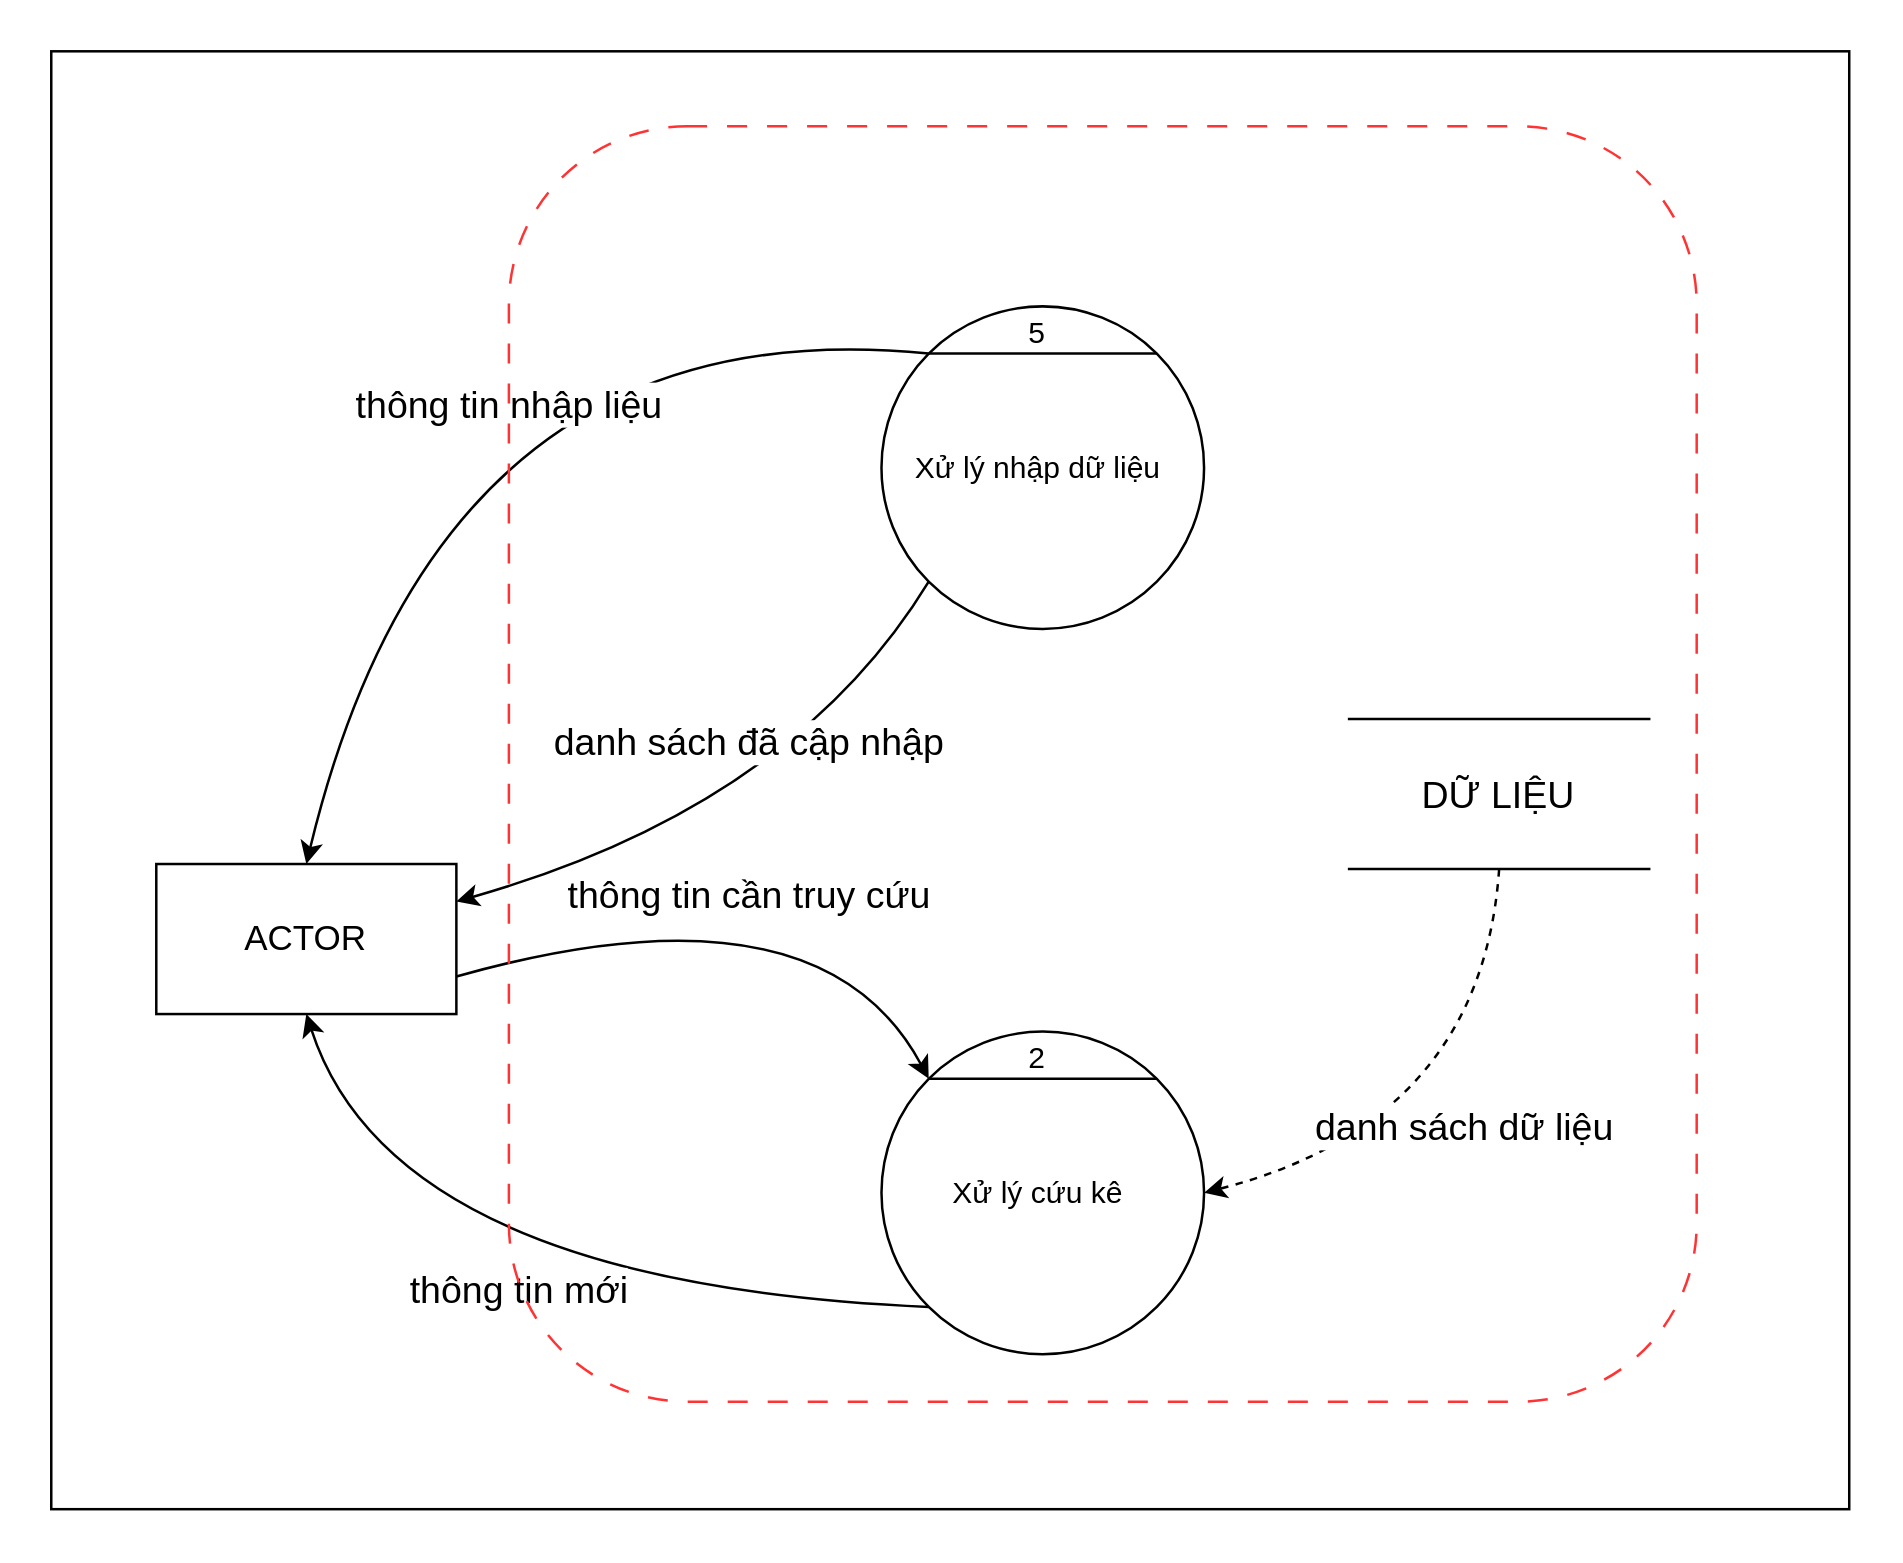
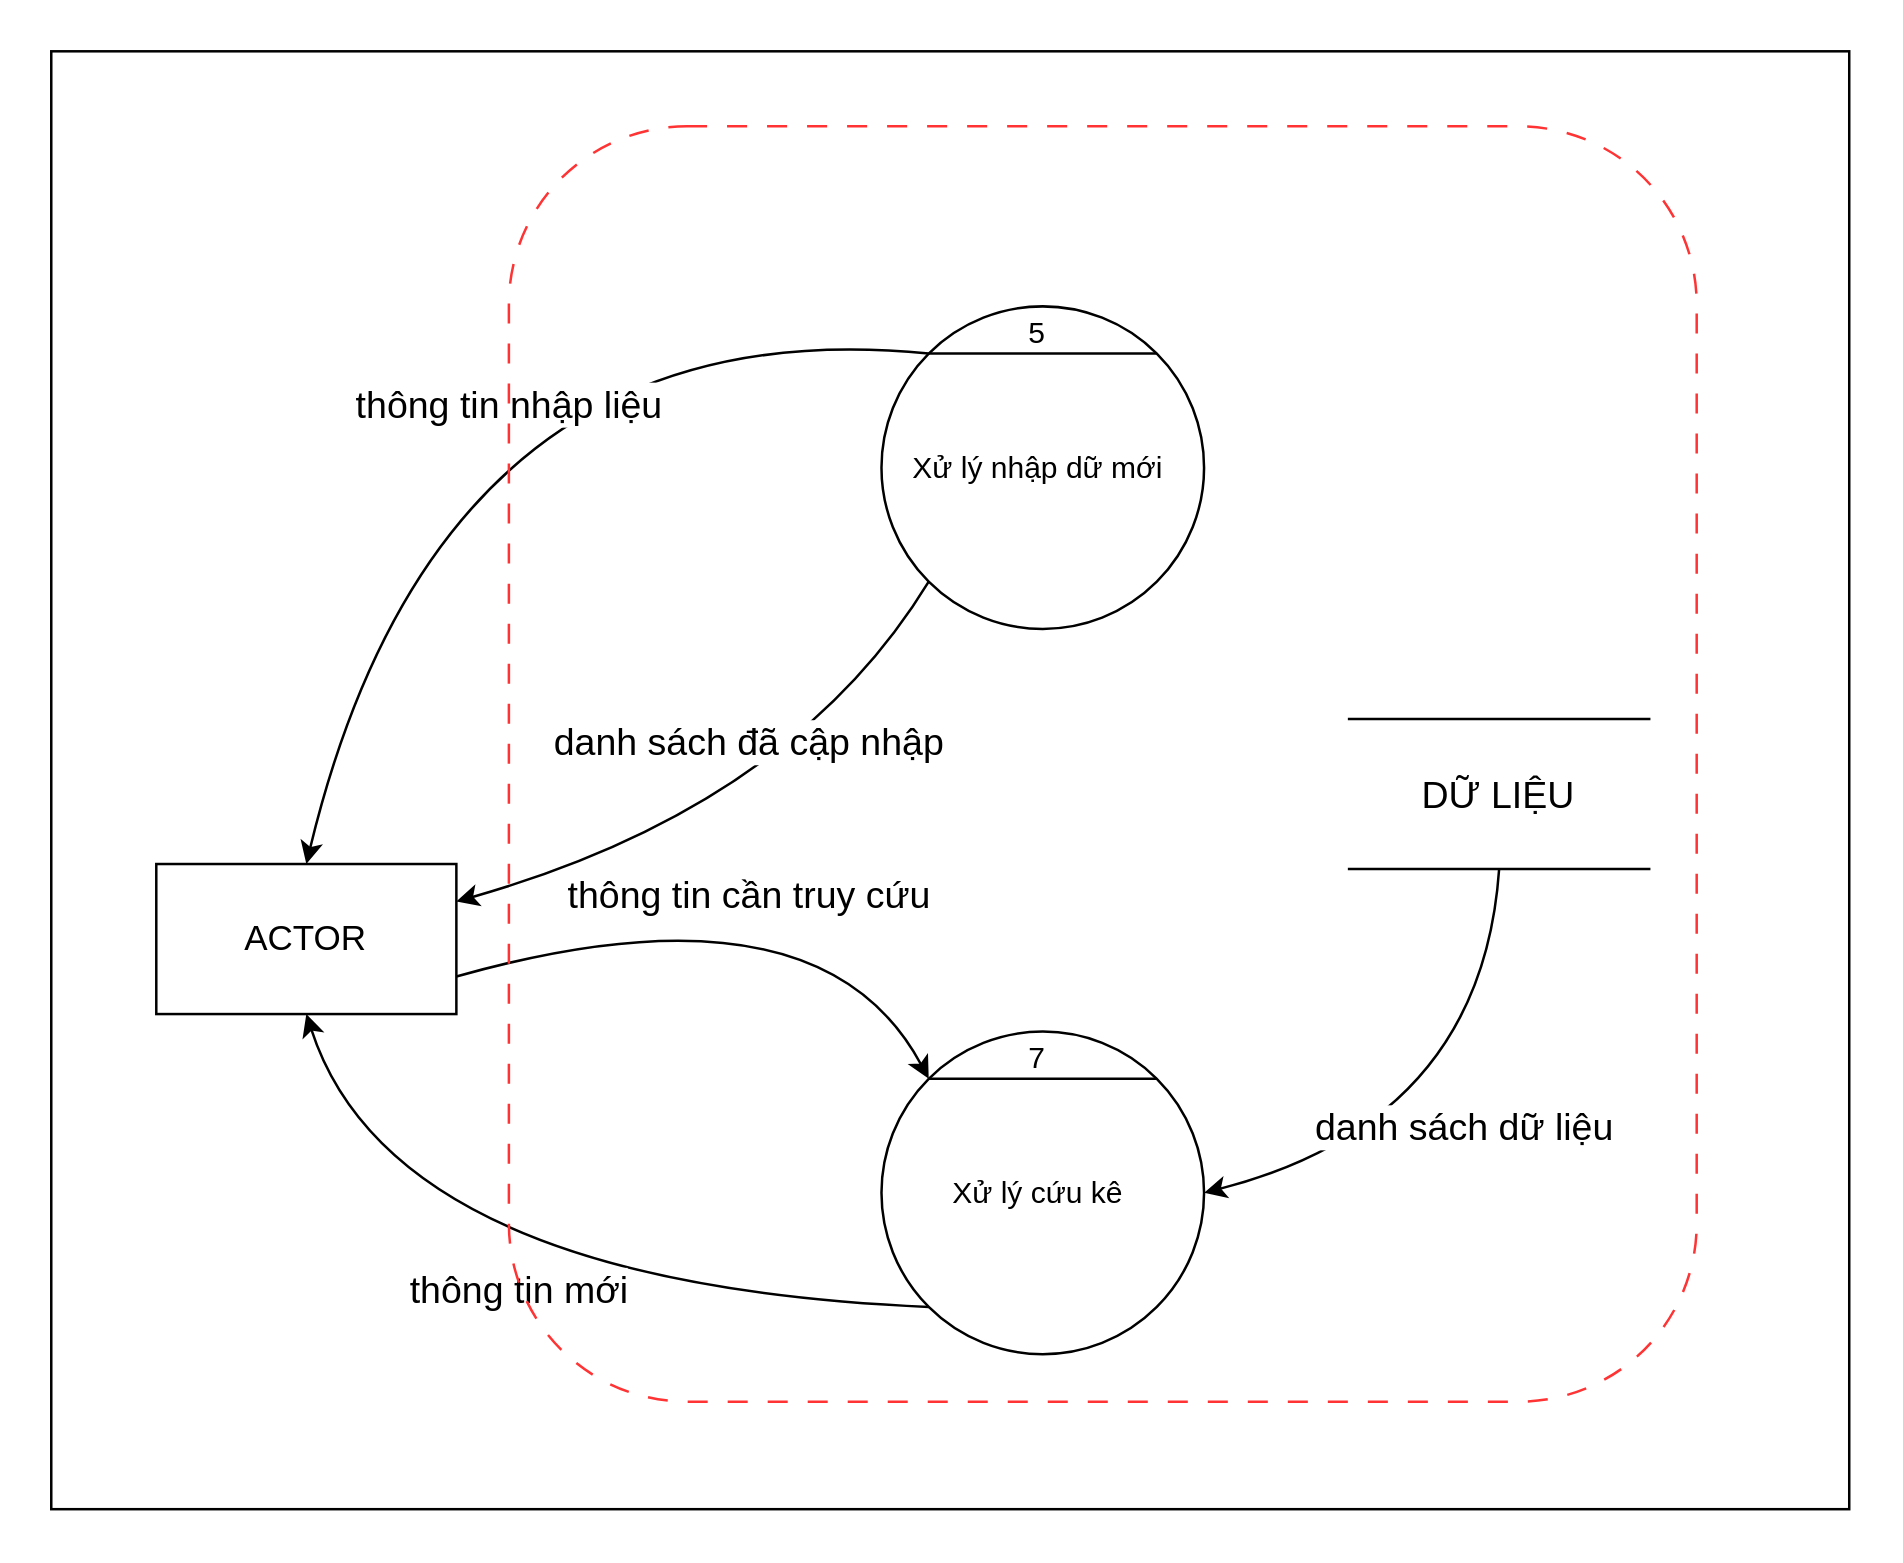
  <mxCell id="0" />
  <mxCell id="1" parent="0" />
  <mxCell id="2" value="&lt;font color=&quot;#000000&quot;&gt;ACTOR&lt;/font&gt;" style="rounded=0;whiteSpace=wrap;html=1;fontSize=14;fontColor=#FFFFFF;" vertex="1" parent="1"><mxGeometry x="62" y="345" width="120" height="60" as="geometry" /></mxCell>
  <mxCell id="3" value="" style="group" vertex="1" connectable="0" parent="1"><mxGeometry x="352" y="120" width="129" height="131" as="geometry" /></mxCell>
- <mxCell id="4" value="Xử lý nhập dữ liệu&amp;nbsp;" style="ellipse;whiteSpace=wrap;html=1;aspect=fixed;" vertex="1" parent="3"><mxGeometry y="2" width="129" height="129" as="geometry" /></mxCell>
+ <mxCell id="4" value="Xử lý nhập dữ mới&amp;nbsp;" style="ellipse;whiteSpace=wrap;html=1;aspect=fixed;" vertex="1" parent="3"><mxGeometry y="2" width="129" height="129" as="geometry" /></mxCell>
  <mxCell id="5" value="5" style="text;html=1;align=center;verticalAlign=middle;resizable=0;points=[];autosize=1;strokeColor=none;fillColor=none;" vertex="1" parent="3"><mxGeometry x="49" width="25" height="26" as="geometry" /></mxCell>
  <mxCell id="6" value="" style="endArrow=none;html=1;exitX=0;exitY=0;exitDx=0;exitDy=0;entryX=1;entryY=0;entryDx=0;entryDy=0;" edge="1" parent="3" source="4" target="4"><mxGeometry width="50" height="50" relative="1" as="geometry"><mxPoint x="391" y="465" as="sourcePoint" /><mxPoint x="441" y="415" as="targetPoint" /></mxGeometry></mxCell>
  <mxCell id="7" value="" style="group" vertex="1" connectable="0" parent="1"><mxGeometry x="352" y="410" width="129" height="131" as="geometry" /></mxCell>
  <mxCell id="8" value="Xử lý cứu kê&amp;nbsp;" style="ellipse;whiteSpace=wrap;html=1;aspect=fixed;" vertex="1" parent="7"><mxGeometry y="2" width="129" height="129" as="geometry" /></mxCell>
- <mxCell id="9" value="2" style="text;html=1;align=center;verticalAlign=middle;resizable=0;points=[];autosize=1;strokeColor=none;fillColor=none;" vertex="1" parent="7"><mxGeometry x="49" width="25" height="26" as="geometry" /></mxCell>
+ <mxCell id="9" value="7" style="text;html=1;align=center;verticalAlign=middle;resizable=0;points=[];autosize=1;strokeColor=none;fillColor=none;" vertex="1" parent="7"><mxGeometry x="49" width="25" height="26" as="geometry" /></mxCell>
  <mxCell id="10" value="" style="endArrow=none;html=1;exitX=0;exitY=0;exitDx=0;exitDy=0;entryX=1;entryY=0;entryDx=0;entryDy=0;" edge="1" parent="7" source="8" target="8"><mxGeometry width="50" height="50" relative="1" as="geometry"><mxPoint x="391" y="465" as="sourcePoint" /><mxPoint x="441" y="415" as="targetPoint" /></mxGeometry></mxCell>
  <mxCell id="11" value="DỮ LIỆU" style="shape=partialRectangle;whiteSpace=wrap;html=1;left=0;right=0;fillColor=none;fontSize=15;" vertex="1" parent="1"><mxGeometry x="539" y="287" width="120" height="60" as="geometry" /></mxCell>
  <mxCell id="12" value="danh sách đã cập nhập&amp;nbsp;" style="curved=1;endArrow=classic;html=1;fontSize=15;entryX=1;entryY=0.25;entryDx=0;entryDy=0;exitX=0;exitY=1;exitDx=0;exitDy=0;" edge="1" parent="1" source="4" target="2"><mxGeometry x="-0.26" y="-27" width="50" height="50" relative="1" as="geometry"><mxPoint x="411" y="249" as="sourcePoint" /><mxPoint x="219" y="272" as="targetPoint" /><Array as="points"><mxPoint x="316" y="322" /></Array><mxPoint x="1" as="offset" /></mxGeometry></mxCell>
  <mxCell id="13" value="thông tin nhập liệu" style="curved=1;endArrow=classic;html=1;fontSize=15;entryX=0.5;entryY=0;entryDx=0;entryDy=0;exitX=0;exitY=0;exitDx=0;exitDy=0;" edge="1" parent="1" source="4" target="2"><mxGeometry x="-0.228" y="37" width="50" height="50" relative="1" as="geometry"><mxPoint x="345" y="244" as="sourcePoint" /><mxPoint x="116" y="290" as="targetPoint" /><Array as="points"><mxPoint x="176" y="121" /></Array><mxPoint as="offset" /></mxGeometry></mxCell>
- <mxCell id="14" value="danh sách dữ liệu" style="curved=1;endArrow=classic;html=1;fontSize=15;entryX=1;entryY=0.5;entryDx=0;entryDy=0;exitX=0.5;exitY=1;exitDx=0;exitDy=0;dashed=1;" edge="1" parent="1" source="11" target="8"><mxGeometry width="50" height="50" relative="1" as="geometry"><mxPoint x="566.998" y="340.002" as="sourcePoint" /><mxPoint x="676.89" y="479.11" as="targetPoint" /><Array as="points"><mxPoint x="592" y="448" /></Array></mxGeometry></mxCell>
+ <mxCell id="14" value="danh sách dữ liệu" style="curved=1;endArrow=classic;html=1;fontSize=15;entryX=1;entryY=0.5;entryDx=0;entryDy=0;exitX=0.5;exitY=1;exitDx=0;exitDy=0;" edge="1" parent="1" source="11" target="8"><mxGeometry width="50" height="50" relative="1" as="geometry"><mxPoint x="566.998" y="340.002" as="sourcePoint" /><mxPoint x="676.89" y="479.11" as="targetPoint" /><Array as="points"><mxPoint x="592" y="448" /></Array></mxGeometry></mxCell>
  <mxCell id="15" value="thông tin cần truy cứu" style="curved=1;endArrow=classic;html=1;fontSize=15;entryX=0;entryY=0;entryDx=0;entryDy=0;exitX=1;exitY=0.75;exitDx=0;exitDy=0;" edge="1" parent="1" source="2" target="8"><mxGeometry width="50" height="50" relative="1" as="geometry"><mxPoint x="159.998" y="353.002" as="sourcePoint" /><mxPoint x="269.89" y="492.11" as="targetPoint" /><Array as="points"><mxPoint x="327" y="349" /></Array></mxGeometry></mxCell>
  <mxCell id="16" value="thông tin mới" style="curved=1;endArrow=classic;html=1;fontSize=15;exitX=0;exitY=1;exitDx=0;exitDy=0;entryX=0.5;entryY=1;entryDx=0;entryDy=0;" edge="1" parent="1" source="8" target="2"><mxGeometry width="50" height="50" relative="1" as="geometry"><mxPoint x="132.998" y="376.002" as="sourcePoint" /><mxPoint x="195" y="462" as="targetPoint" /><Array as="points"><mxPoint x="157" y="513" /></Array></mxGeometry></mxCell>
  <mxCell id="17" value="" style="rounded=1;whiteSpace=wrap;html=1;fontSize=15;dashed=1;dashPattern=8 8;strokeColor=#FF3333;fillColor=none;" vertex="1" parent="1"><mxGeometry x="203" y="50" width="475" height="510" as="geometry" /></mxCell>
  <mxCell id="18" value="" style="rounded=0;whiteSpace=wrap;html=1;strokeColor=#000000;fontSize=15;fillColor=none;" vertex="1" parent="1"><mxGeometry x="20" y="20" width="719" height="583" as="geometry" /></mxCell>
